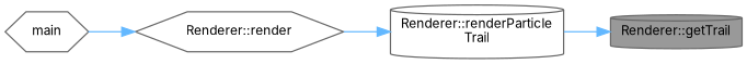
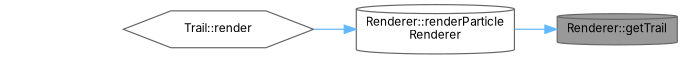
  digraph {
    fontname=Inter
    rankdir=RL
    node [color=grey40 fillcolor=white fontname=Inter fontsize=10 shape=cylinder style=filled]
    edge [color=steelblue1 dir=back fontname=Inter fontsize=10 labelfontname=Helvetica labelfontsize=10 style=solid]
    n1 [color=gray40 fillcolor=grey60 fontcolor=black height=0.2 label="Renderer::getTrail" width=0.4]
-   n2 [height=0.2 label="Renderer::renderParticle\lTrail" width=0.4]
-   n3 [height=0.2 label="Renderer::render" shape=hexagon width=0.4]
-   n4 [height=0.2 label=main shape=hexagon width=0.4]
+   n2 [height=0.2 label="Renderer::renderParticle\lRenderer" width=0.4]
+   n3 [height=0.2 label="Trail::render" shape=hexagon width=0.4]
    n1 -> n2
    n2 -> n3
-   n3 -> n4
  }
